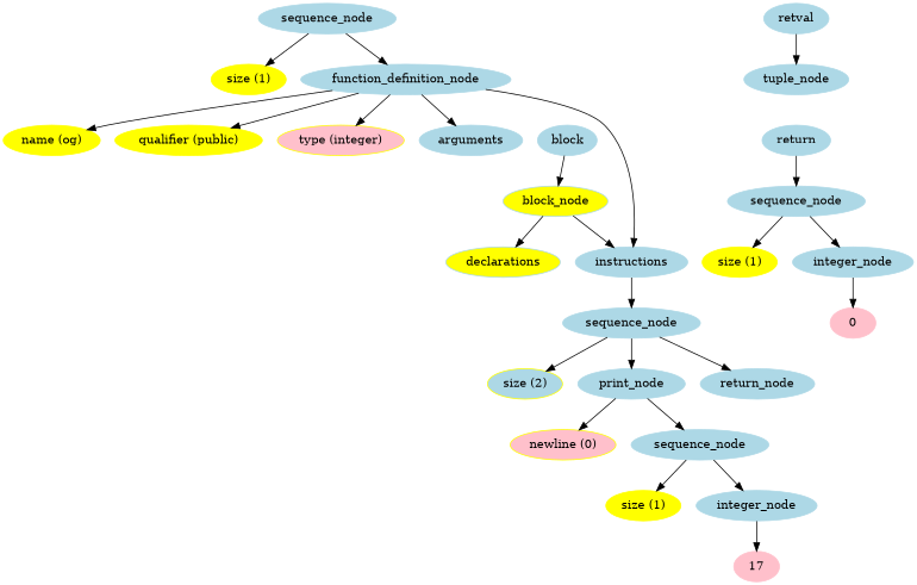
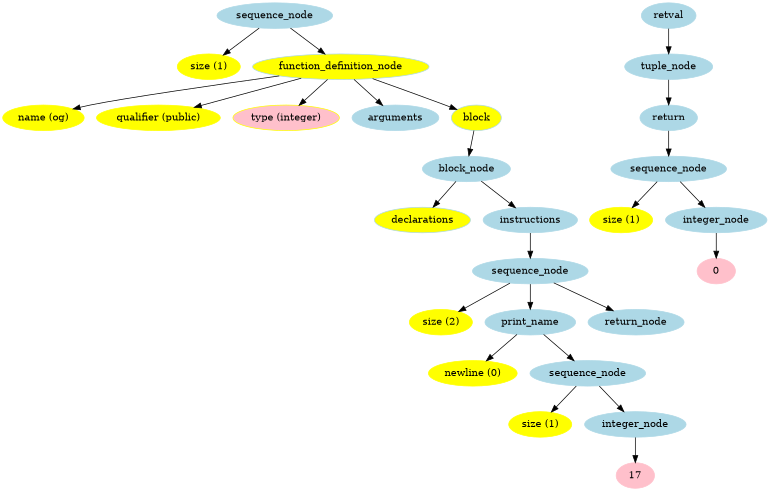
  digraph {
    node [color=lightblue font=6 style=filled]
    n1 [label=sequence_node]
    n2 [color=yellow label="size (1)"]
-   n3 [label=function_definition_node]
+   n3 [label=function_definition_node fillcolor=yellow]
    n4 [color=yellow label="name (og)"]
    n5 [color=yellow label="qualifier (public)"]
    n6 [color=yellow fillcolor=pink label="type (integer)"]
    n7 [label=arguments]
-   n8 [label=block]
-   n9 [label=block_node fillcolor=yellow]
+   n8 [label=block fillcolor=yellow]
+   n9 [label=block_node]
    n10 [fillcolor=yellow label=declarations]
    n11 [label=instructions]
    n12 [label=sequence_node]
-   n13 [color=yellow label="size (2)" fillcolor=lightblue]
-   n14 [label=print_node]
+   n13 [color=yellow label="size (2)"]
+   n14 [label=print_name]
    n15 [label=return_node]
-   n16 [color=yellow label="newline (0)" fillcolor=pink]
+   n16 [color=yellow label="newline (0)"]
    n17 [label=sequence_node]
    n18 [color=yellow label="size (1)"]
    n19 [label=integer_node]
    n20 [color=pink label=17]
    n21 [label=retval]
    n22 [label=tuple_node]
    n23 [label=return]
    n24 [label=sequence_node]
    n25 [color=yellow label="size (1)"]
    n26 [label=integer_node]
    n27 [color=pink label=0]
    n1 -> n2
    n1 -> n3
    n3 -> n4
    n3 -> n5
    n3 -> n6
    n3 -> n7
-   n3 -> n11
+   n3 -> n8
    n8 -> n9
    n9 -> n10
    n9 -> n11
    n11 -> n12
    n12 -> n13
    n12 -> n14
    n12 -> n15
    n14 -> n16
    n14 -> n17
    n17 -> n18
    n17 -> n19
    n19 -> n20
    n21 -> n22
+   n22 -> n23
    n23 -> n24
    n24 -> n25
    n24 -> n26
    n26 -> n27
  }
